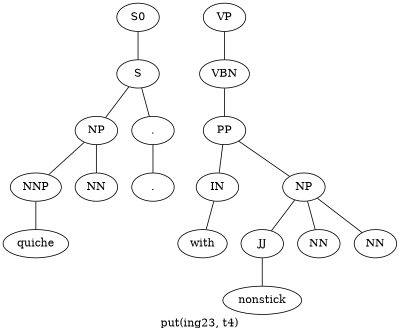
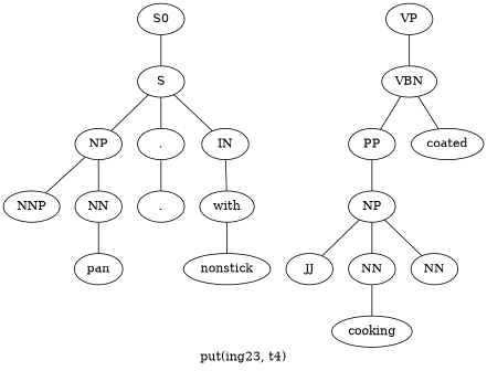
  graph {
    label="put(ing23, t4)"
    n1 [label=S0]
    n2 [label=S]
    n3 [label=NP]
    n4 [label="."]
    n5 [label=NNP]
    n6 [label=NN]
    n7 [label=VP]
    n8 [label=VBN]
    n9 [label="."]
-   n10 [label=quiche]
+   n11 [label=pan]
    n12 [label=PP]
+   n13 [label=coated]
    n14 [label=IN]
    n15 [label=NP]
    n16 [label=with]
    n17 [label=JJ]
    n18 [label=NN]
    n19 [label=NN]
    n20 [label=nonstick]
+   n21 [label=cooking]
    n1 -- n2
    n2 -- n3
    n2 -- n4
    n3 -- n5
    n3 -- n6
    n4 -- n9
-   n5 -- n10
+   n6 -- n11
    n7 -- n8
    n8 -- n12
-   n12 -- n14
+   n8 -- n13
+   n2 -- n14
    n12 -- n15
    n14 -- n16
    n15 -- n17
    n15 -- n18
    n15 -- n19
-   n17 -- n20
+   n16 -- n20
+   n18 -- n21
  }
